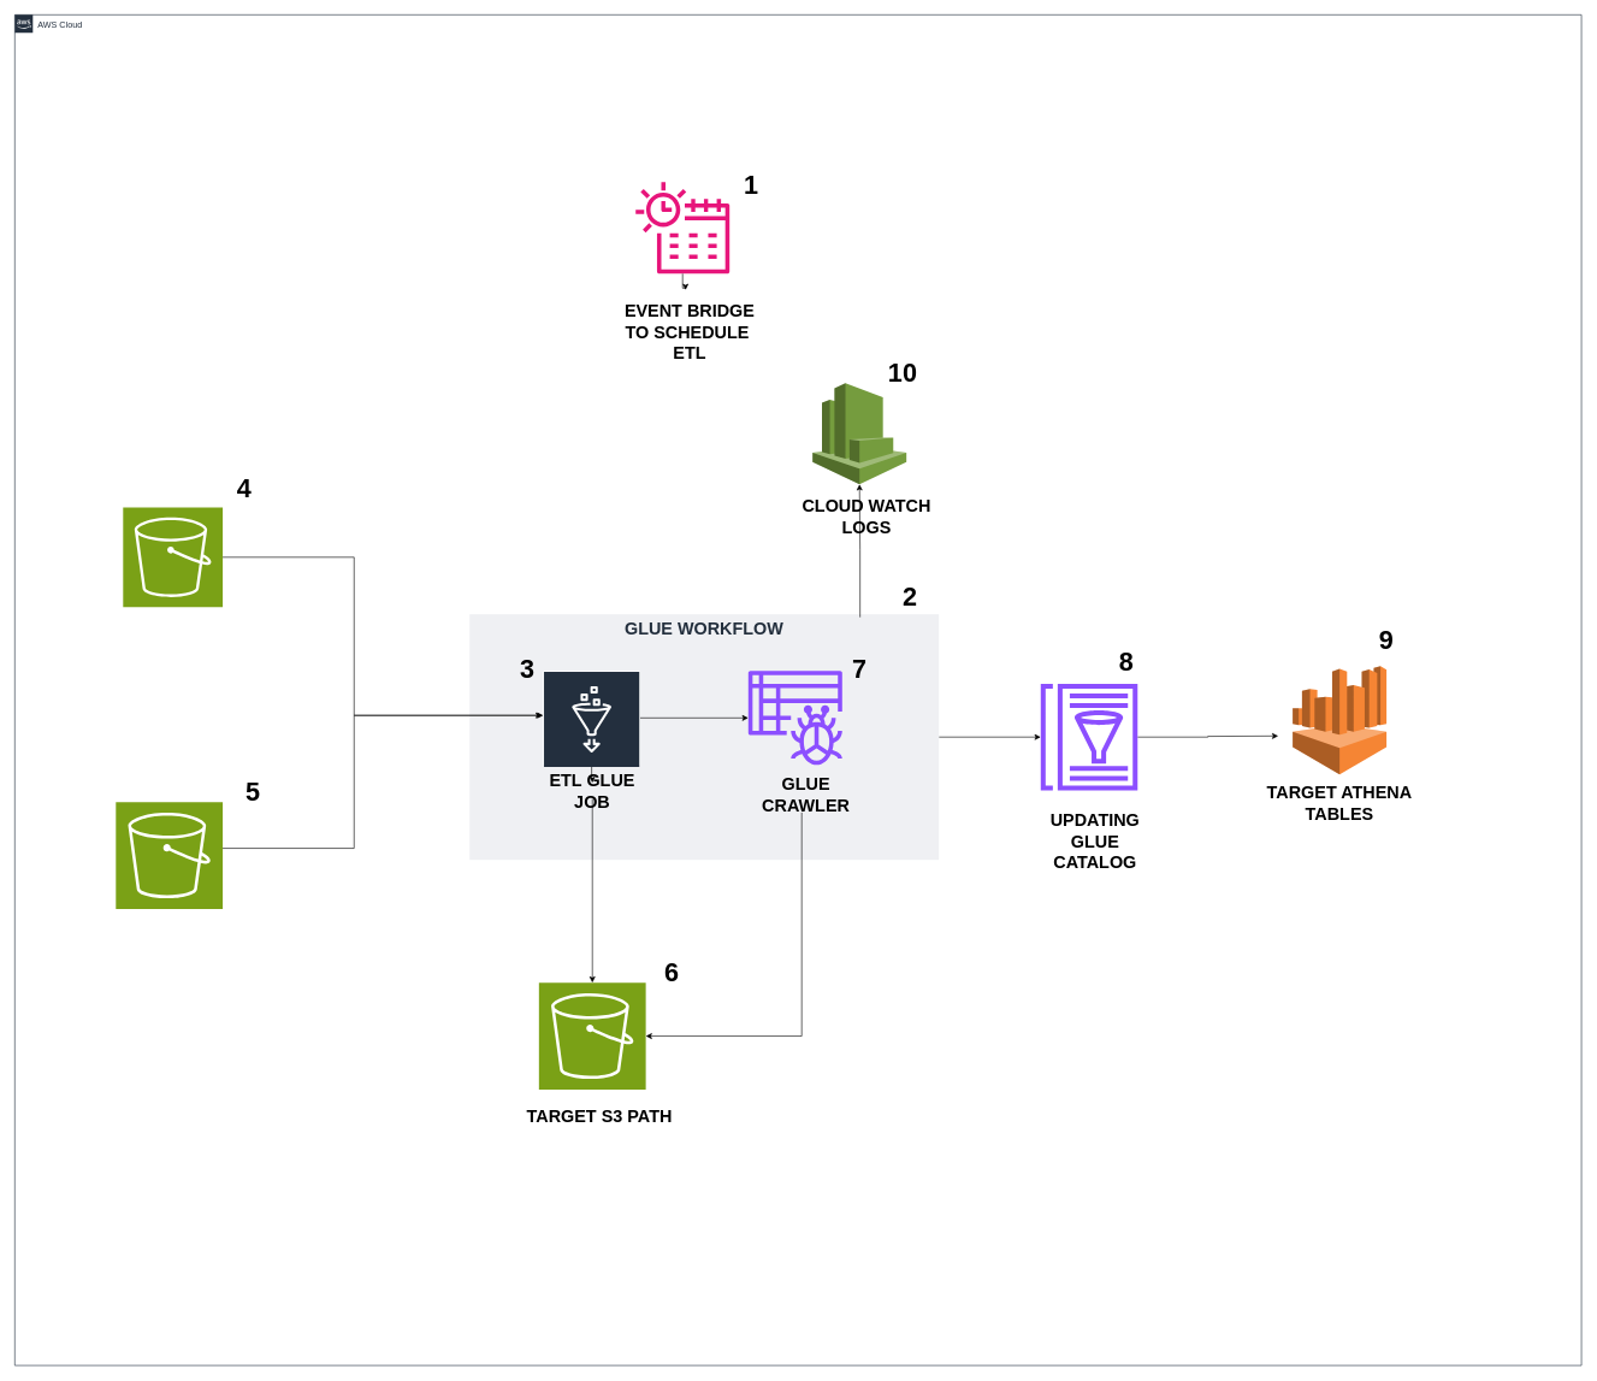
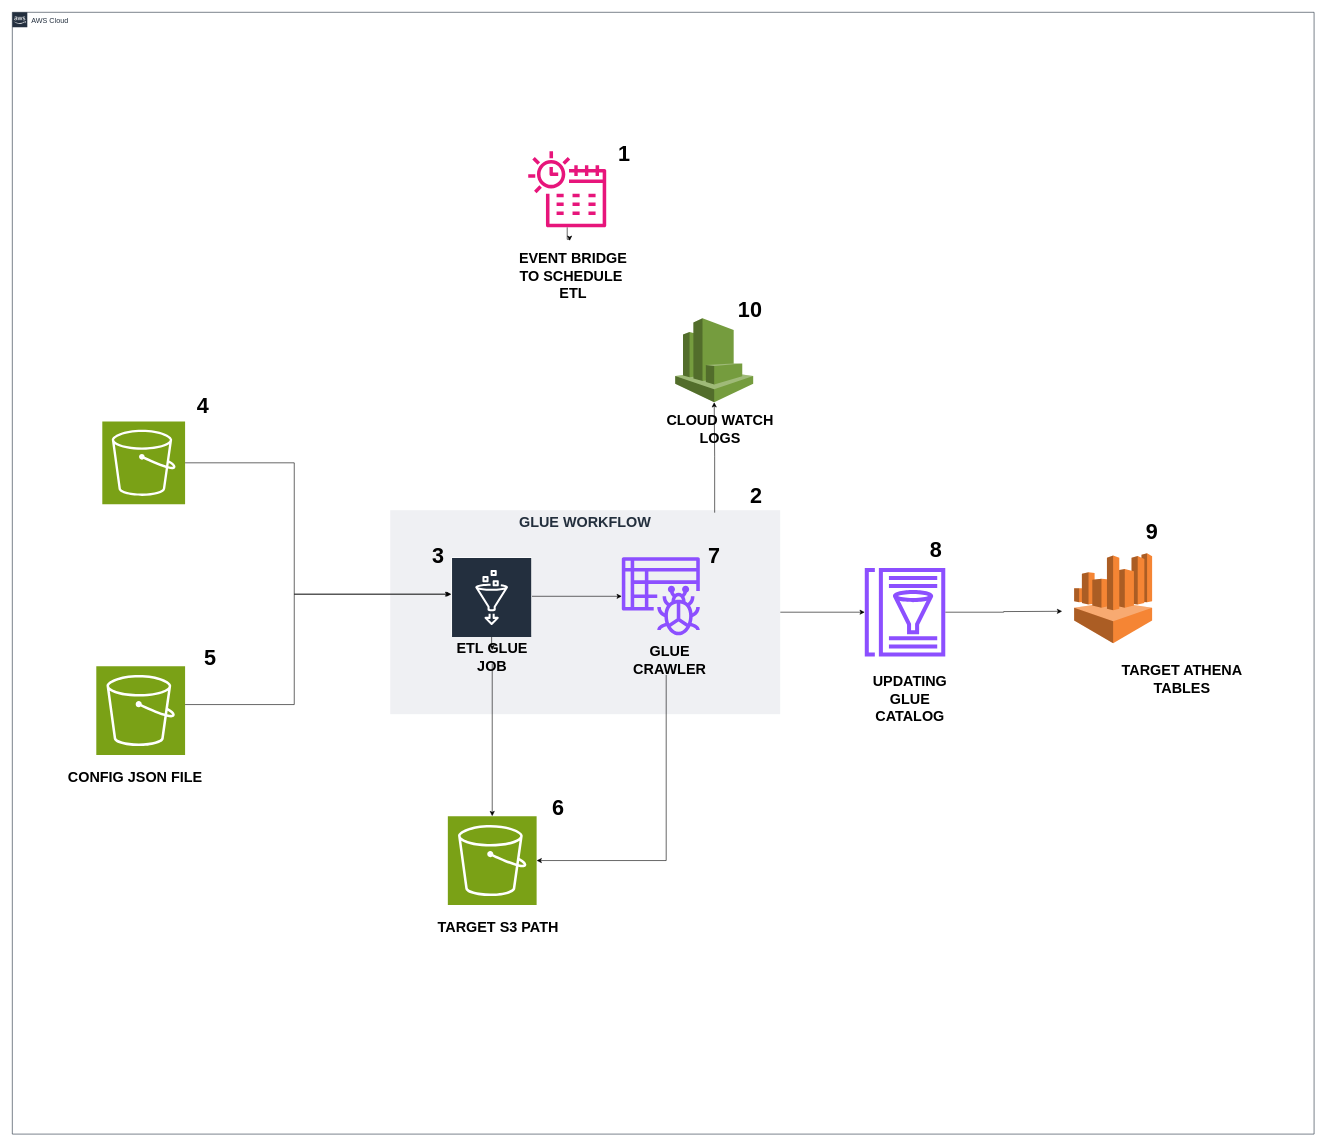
  <mxCell id="0" />
  <mxCell id="1" parent="0" />
  <mxCell id="2" style="edgeStyle=orthogonalEdgeStyle;rounded=0;orthogonalLoop=1;jettySize=auto;html=1;" parent="1" source="3" target="13" edge="1"><mxGeometry relative="1" as="geometry"><mxPoint x="1380" y="1020.5" as="targetPoint" /></mxGeometry></mxCell>
  <mxCell id="3" value="&lt;font style=&quot;font-size: 24px;&quot;&gt;&lt;b&gt;GLUE WORKFLOW&lt;/b&gt;&lt;/font&gt;" style="fillColor=#EFF0F3;strokeColor=none;dashed=0;verticalAlign=top;fontStyle=0;fontColor=#232F3D;whiteSpace=wrap;html=1;" parent="1" vertex="1"><mxGeometry x="650" y="850" width="650" height="340" as="geometry" /></mxCell>
  <mxCell id="4" value="" style="edgeStyle=orthogonalEdgeStyle;rounded=0;orthogonalLoop=1;jettySize=auto;html=1;" parent="1" source="6" target="7" edge="1"><mxGeometry relative="1" as="geometry"><mxPoint x="993" y="993.5" as="targetPoint" /></mxGeometry></mxCell>
  <mxCell id="5" value="" style="edgeStyle=orthogonalEdgeStyle;rounded=0;orthogonalLoop=1;jettySize=auto;html=1;" edge="1" parent="1" source="6" target="11"><mxGeometry relative="1" as="geometry" /></mxCell>
  <mxCell id="6" value="" style="sketch=0;outlineConnect=0;fontColor=#232F3E;gradientColor=none;strokeColor=#ffffff;fillColor=#232F3E;dashed=0;verticalLabelPosition=middle;verticalAlign=bottom;align=center;html=1;whiteSpace=wrap;fontSize=10;fontStyle=1;spacing=3;shape=mxgraph.aws4.productIcon;prIcon=mxgraph.aws4.glue;" parent="1" vertex="1"><mxGeometry x="752" y="928.5" width="134" height="130" as="geometry" /></mxCell>
  <mxCell id="7" value="" style="sketch=0;outlineConnect=0;fontColor=#232F3E;gradientColor=none;fillColor=#8C4FFF;strokeColor=none;dashed=0;verticalLabelPosition=bottom;verticalAlign=top;align=center;html=1;fontSize=12;fontStyle=0;aspect=fixed;pointerEvents=1;shape=mxgraph.aws4.glue_crawlers;" parent="1" vertex="1"><mxGeometry x="1036" y="928.5" width="130" height="130" as="geometry" /></mxCell>
  <mxCell id="8" value="" style="edgeStyle=orthogonalEdgeStyle;rounded=0;orthogonalLoop=1;jettySize=auto;html=1;entryX=1;entryY=0.5;entryDx=0;entryDy=0;entryPerimeter=0;" edge="1" parent="1" source="9" target="33"><mxGeometry relative="1" as="geometry"><mxPoint x="1116" y="1199.5" as="targetPoint" /><Array as="points"><mxPoint x="1110" y="1434" /></Array></mxGeometry></mxCell>
  <mxCell id="9" value="&lt;font style=&quot;font-size: 24px;&quot;&gt;&lt;b&gt;GLUE CRAWLER&lt;/b&gt;&lt;/font&gt;" style="text;strokeColor=none;align=center;fillColor=none;html=1;verticalAlign=middle;whiteSpace=wrap;rounded=0;" parent="1" vertex="1"><mxGeometry x="1086" y="1074.5" width="60" height="50" as="geometry" /></mxCell>
  <mxCell id="10" value="" style="edgeStyle=orthogonalEdgeStyle;rounded=0;orthogonalLoop=1;jettySize=auto;html=1;" edge="1" parent="1" source="11" target="33"><mxGeometry relative="1" as="geometry"><mxPoint x="820" y="1167" as="targetPoint" /></mxGeometry></mxCell>
  <mxCell id="11" value="&lt;font style=&quot;font-size: 24px;&quot;&gt;&lt;b&gt;ETL GLUE JOB&lt;/b&gt;&lt;/font&gt;" style="text;strokeColor=none;align=center;fillColor=none;html=1;verticalAlign=middle;whiteSpace=wrap;rounded=0;" parent="1" vertex="1"><mxGeometry x="750" y="1083.25" width="140" height="22.5" as="geometry" /></mxCell>
  <mxCell id="12" value="" style="edgeStyle=orthogonalEdgeStyle;rounded=0;orthogonalLoop=1;jettySize=auto;html=1;" parent="1" source="13" edge="1"><mxGeometry relative="1" as="geometry"><mxPoint x="1770" y="1018.5" as="targetPoint" /></mxGeometry></mxCell>
  <mxCell id="13" value="" style="sketch=0;outlineConnect=0;fontColor=#232F3E;gradientColor=none;fillColor=#8C4FFF;strokeColor=none;dashed=0;verticalLabelPosition=bottom;verticalAlign=top;align=center;html=1;fontSize=12;fontStyle=0;aspect=fixed;pointerEvents=1;shape=mxgraph.aws4.glue_data_catalog;" parent="1" vertex="1"><mxGeometry x="1440" y="946.21" width="136.23" height="147.58" as="geometry" /></mxCell>
  <mxCell id="14" value="" style="sketch=0;outlineConnect=0;fontColor=#232F3E;gradientColor=none;fillColor=#E7157B;strokeColor=none;dashed=0;verticalLabelPosition=bottom;verticalAlign=top;align=center;html=1;fontSize=12;fontStyle=0;aspect=fixed;pointerEvents=1;shape=mxgraph.aws4.eventbridge_scheduler;" parent="1" vertex="1"><mxGeometry x="880" y="250" width="130" height="130" as="geometry" /></mxCell>
  <mxCell id="15" value="" style="outlineConnect=0;dashed=0;verticalLabelPosition=bottom;verticalAlign=top;align=center;html=1;shape=mxgraph.aws3.athena;fillColor=#F58534;gradientColor=none;" parent="1" vertex="1"><mxGeometry x="1790" y="921.75" width="130" height="150" as="geometry" /></mxCell>
- <mxCell id="16" value="&lt;font style=&quot;font-size: 24px;&quot;&gt;&lt;b&gt;TARGET ATHENA TABLES&lt;/b&gt;&lt;/font&gt;" style="text;strokeColor=none;align=center;fillColor=none;html=1;verticalAlign=middle;whiteSpace=wrap;rounded=0;" parent="1" vertex="1"><mxGeometry x="1720" y="1076.5" width="270" height="70" as="geometry" /></mxCell>
+ <mxCell id="16" value="&lt;font style=&quot;font-size: 24px;&quot;&gt;&lt;b&gt;TARGET ATHENA TABLES&lt;/b&gt;&lt;/font&gt;" style="text;strokeColor=none;align=center;fillColor=none;html=1;verticalAlign=middle;whiteSpace=wrap;rounded=0;" parent="1" vertex="1"><mxGeometry x="1835" y="1096.5" width="270" height="70" as="geometry" /></mxCell>
  <mxCell id="17" value="" style="edgeStyle=orthogonalEdgeStyle;rounded=0;orthogonalLoop=1;jettySize=auto;html=1;entryX=0.47;entryY=0.008;entryDx=0;entryDy=0;entryPerimeter=0;" parent="1" source="14" target="18" edge="1"><mxGeometry relative="1" as="geometry"><mxPoint x="955" y="369" as="sourcePoint" /><mxPoint x="955" y="853" as="targetPoint" /></mxGeometry></mxCell>
  <mxCell id="18" value="&lt;font style=&quot;font-size: 24px;&quot;&gt;&lt;b&gt;EVENT BRIDGE TO SCHEDULE&amp;nbsp; ETL&lt;/b&gt;&lt;/font&gt;" style="text;strokeColor=none;align=center;fillColor=none;html=1;verticalAlign=middle;whiteSpace=wrap;rounded=0;" parent="1" vertex="1"><mxGeometry x="855" y="400" width="200" height="120" as="geometry" /></mxCell>
  <mxCell id="19" value="AWS Cloud" style="points=[[0,0],[0.25,0],[0.5,0],[0.75,0],[1,0],[1,0.25],[1,0.5],[1,0.75],[1,1],[0.75,1],[0.5,1],[0.25,1],[0,1],[0,0.75],[0,0.5],[0,0.25]];outlineConnect=0;gradientColor=none;html=1;whiteSpace=wrap;fontSize=12;fontStyle=0;container=1;pointerEvents=0;collapsible=0;recursiveResize=0;shape=mxgraph.aws4.group;grIcon=mxgraph.aws4.group_aws_cloud_alt;strokeColor=#232F3E;fillColor=none;verticalAlign=top;align=left;spacingLeft=30;fontColor=#232F3E;dashed=0;" parent="1" vertex="1"><mxGeometry x="20" y="20" width="2170" height="1870" as="geometry" /></mxCell>
  <mxCell id="20" value="" style="sketch=0;points=[[0,0,0],[0.25,0,0],[0.5,0,0],[0.75,0,0],[1,0,0],[0,1,0],[0.25,1,0],[0.5,1,0],[0.75,1,0],[1,1,0],[0,0.25,0],[0,0.5,0],[0,0.75,0],[1,0.25,0],[1,0.5,0],[1,0.75,0]];outlineConnect=0;fontColor=#232F3E;fillColor=#7AA116;strokeColor=#ffffff;dashed=0;verticalLabelPosition=bottom;verticalAlign=top;align=center;html=1;fontSize=12;fontStyle=0;aspect=fixed;shape=mxgraph.aws4.resourceIcon;resIcon=mxgraph.aws4.s3;" parent="19" vertex="1"><mxGeometry x="140" y="1090" width="148" height="148" as="geometry" /></mxCell>
  <mxCell id="21" value="&lt;font style=&quot;font-size: 36px;&quot;&gt;&lt;b&gt;1&lt;/b&gt;&lt;/font&gt;" style="text;strokeColor=none;align=center;fillColor=none;html=1;verticalAlign=middle;whiteSpace=wrap;rounded=0;" parent="19" vertex="1"><mxGeometry x="990" y="220" width="60" height="30" as="geometry" /></mxCell>
  <mxCell id="22" value="&lt;font style=&quot;font-size: 36px;&quot;&gt;&lt;b&gt;2&lt;/b&gt;&lt;/font&gt;" style="text;strokeColor=none;align=center;fillColor=none;html=1;verticalAlign=middle;whiteSpace=wrap;rounded=0;" parent="19" vertex="1"><mxGeometry x="1210" y="790" width="60" height="30" as="geometry" /></mxCell>
  <mxCell id="23" value="&lt;font style=&quot;font-size: 36px;&quot;&gt;&lt;b&gt;7&lt;/b&gt;&lt;/font&gt;" style="text;strokeColor=none;align=center;fillColor=none;html=1;verticalAlign=middle;whiteSpace=wrap;rounded=0;" parent="19" vertex="1"><mxGeometry x="1140" y="890" width="60" height="30" as="geometry" /></mxCell>
  <mxCell id="24" value="&lt;font style=&quot;font-size: 36px;&quot;&gt;&lt;b&gt;8&lt;/b&gt;&lt;/font&gt;" style="text;strokeColor=none;align=center;fillColor=none;html=1;verticalAlign=middle;whiteSpace=wrap;rounded=0;" parent="19" vertex="1"><mxGeometry x="1510" y="880" width="60" height="30" as="geometry" /></mxCell>
  <mxCell id="25" value="&lt;font style=&quot;font-size: 36px;&quot;&gt;&lt;b&gt;9&lt;/b&gt;&lt;/font&gt;" style="text;strokeColor=none;align=center;fillColor=none;html=1;verticalAlign=middle;whiteSpace=wrap;rounded=0;" parent="19" vertex="1"><mxGeometry x="1870" y="850" width="60" height="30" as="geometry" /></mxCell>
  <mxCell id="26" value="" style="outlineConnect=0;dashed=0;verticalLabelPosition=bottom;verticalAlign=top;align=center;html=1;shape=mxgraph.aws3.cloudwatch;fillColor=#759C3E;gradientColor=none;" parent="19" vertex="1"><mxGeometry x="1105" y="510" width="130" height="140" as="geometry" /></mxCell>
  <mxCell id="27" value="&lt;font style=&quot;font-size: 24px;&quot;&gt;&lt;b&gt;CLOUD WATCH LOGS&lt;/b&gt;&lt;/font&gt;" style="text;strokeColor=none;align=center;fillColor=none;html=1;verticalAlign=middle;whiteSpace=wrap;rounded=0;" parent="19" vertex="1"><mxGeometry x="1070" y="680" width="220" height="30" as="geometry" /></mxCell>
  <mxCell id="28" value="&lt;font style=&quot;font-size: 36px;&quot;&gt;&lt;b&gt;10&lt;/b&gt;&lt;/font&gt;" style="text;strokeColor=none;align=center;fillColor=none;html=1;verticalAlign=middle;whiteSpace=wrap;rounded=0;" parent="19" vertex="1"><mxGeometry x="1200" y="480" width="60" height="30" as="geometry" /></mxCell>
  <mxCell id="29" value="" style="sketch=0;points=[[0,0,0],[0.25,0,0],[0.5,0,0],[0.75,0,0],[1,0,0],[0,1,0],[0.25,1,0],[0.5,1,0],[0.75,1,0],[1,1,0],[0,0.25,0],[0,0.5,0],[0,0.75,0],[1,0.25,0],[1,0.5,0],[1,0.75,0]];outlineConnect=0;fontColor=#232F3E;fillColor=#7AA116;strokeColor=#ffffff;dashed=0;verticalLabelPosition=bottom;verticalAlign=top;align=center;html=1;fontSize=12;fontStyle=0;aspect=fixed;shape=mxgraph.aws4.resourceIcon;resIcon=mxgraph.aws4.s3;" parent="19" vertex="1"><mxGeometry x="150" y="682" width="138" height="138" as="geometry" /></mxCell>
+ <mxCell id="30" value="&lt;font style=&quot;font-size: 24px;&quot;&gt;&lt;b&gt;CONFIG JSON FILE&lt;/b&gt;&lt;/font&gt;" style="text;strokeColor=none;align=center;fillColor=none;html=1;verticalAlign=middle;whiteSpace=wrap;rounded=0;" vertex="1" parent="19"><mxGeometry x="80" y="1260" width="250" height="30" as="geometry" /></mxCell>
  <mxCell id="31" value="&lt;font style=&quot;font-size: 36px;&quot;&gt;&lt;b&gt;4&lt;/b&gt;&lt;/font&gt;" style="text;strokeColor=none;align=center;fillColor=none;html=1;verticalAlign=middle;whiteSpace=wrap;rounded=0;" vertex="1" parent="19"><mxGeometry x="288" y="640" width="60" height="30" as="geometry" /></mxCell>
  <mxCell id="32" value="&lt;font style=&quot;font-size: 36px;&quot;&gt;&lt;b&gt;5&lt;/b&gt;&lt;/font&gt;" style="text;strokeColor=none;align=center;fillColor=none;html=1;verticalAlign=middle;whiteSpace=wrap;rounded=0;" vertex="1" parent="19"><mxGeometry x="300" y="1060" width="60" height="30" as="geometry" /></mxCell>
  <mxCell id="33" value="" style="sketch=0;points=[[0,0,0],[0.25,0,0],[0.5,0,0],[0.75,0,0],[1,0,0],[0,1,0],[0.25,1,0],[0.5,1,0],[0.75,1,0],[1,1,0],[0,0.25,0],[0,0.5,0],[0,0.75,0],[1,0.25,0],[1,0.5,0],[1,0.75,0]];outlineConnect=0;fontColor=#232F3E;fillColor=#7AA116;strokeColor=#ffffff;dashed=0;verticalLabelPosition=bottom;verticalAlign=top;align=center;html=1;fontSize=12;fontStyle=0;aspect=fixed;shape=mxgraph.aws4.resourceIcon;resIcon=mxgraph.aws4.s3;" vertex="1" parent="19"><mxGeometry x="726" y="1340" width="148" height="148" as="geometry" /></mxCell>
  <mxCell id="34" value="&lt;font style=&quot;font-size: 24px;&quot;&gt;&lt;b&gt;TARGET S3 PATH&lt;/b&gt;&lt;/font&gt;" style="text;strokeColor=none;align=center;fillColor=none;html=1;verticalAlign=middle;whiteSpace=wrap;rounded=0;" vertex="1" parent="19"><mxGeometry x="680" y="1510" width="260" height="30" as="geometry" /></mxCell>
  <mxCell id="35" value="&lt;font style=&quot;font-size: 24px;&quot;&gt;&lt;b&gt;UPDATING GLUE CATALOG&lt;/b&gt;&lt;/font&gt;" style="text;strokeColor=none;align=center;fillColor=none;html=1;verticalAlign=middle;whiteSpace=wrap;rounded=0;" parent="19" vertex="1"><mxGeometry x="1450" y="1130" width="93" height="30" as="geometry" /></mxCell>
  <mxCell id="36" value="&lt;font style=&quot;font-size: 36px;&quot;&gt;&lt;b&gt;6&lt;/b&gt;&lt;/font&gt;" style="text;strokeColor=none;align=center;fillColor=none;html=1;verticalAlign=middle;whiteSpace=wrap;rounded=0;" vertex="1" parent="19"><mxGeometry x="890" y="1300" width="40" height="50" as="geometry" /></mxCell>
  <mxCell id="37" value="&lt;font style=&quot;font-size: 36px;&quot;&gt;&lt;b&gt;3&lt;/b&gt;&lt;/font&gt;" style="text;strokeColor=none;align=center;fillColor=none;html=1;verticalAlign=middle;whiteSpace=wrap;rounded=0;" parent="1" vertex="1"><mxGeometry x="700" y="910" width="60" height="30" as="geometry" /></mxCell>
  <mxCell id="38" style="edgeStyle=orthogonalEdgeStyle;rounded=0;orthogonalLoop=1;jettySize=auto;html=1;exitX=0.832;exitY=0.012;exitDx=0;exitDy=0;exitPerimeter=0;" parent="1" source="3" target="26" edge="1"><mxGeometry relative="1" as="geometry" /></mxCell>
  <mxCell id="39" value="" style="edgeStyle=orthogonalEdgeStyle;rounded=0;orthogonalLoop=1;jettySize=auto;html=1;" edge="1" parent="1" source="29" target="6"><mxGeometry relative="1" as="geometry"><mxPoint x="630" y="990" as="targetPoint" /><Array as="points"><mxPoint x="490" y="771" /><mxPoint x="490" y="990" /></Array></mxGeometry></mxCell>
  <mxCell id="40" value="" style="edgeStyle=orthogonalEdgeStyle;rounded=0;orthogonalLoop=1;jettySize=auto;html=1;" edge="1" parent="1" source="20"><mxGeometry relative="1" as="geometry"><mxPoint x="750" y="990" as="targetPoint" /><Array as="points"><mxPoint x="490" y="1174" /><mxPoint x="490" y="990" /></Array></mxGeometry></mxCell>
